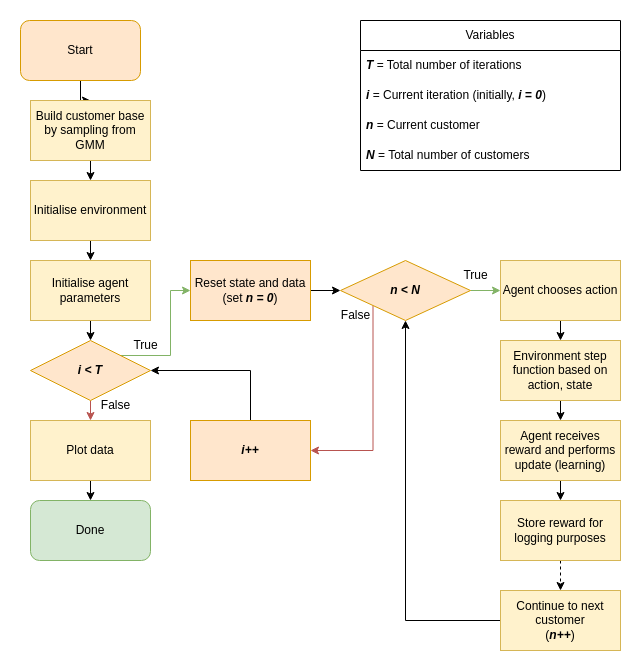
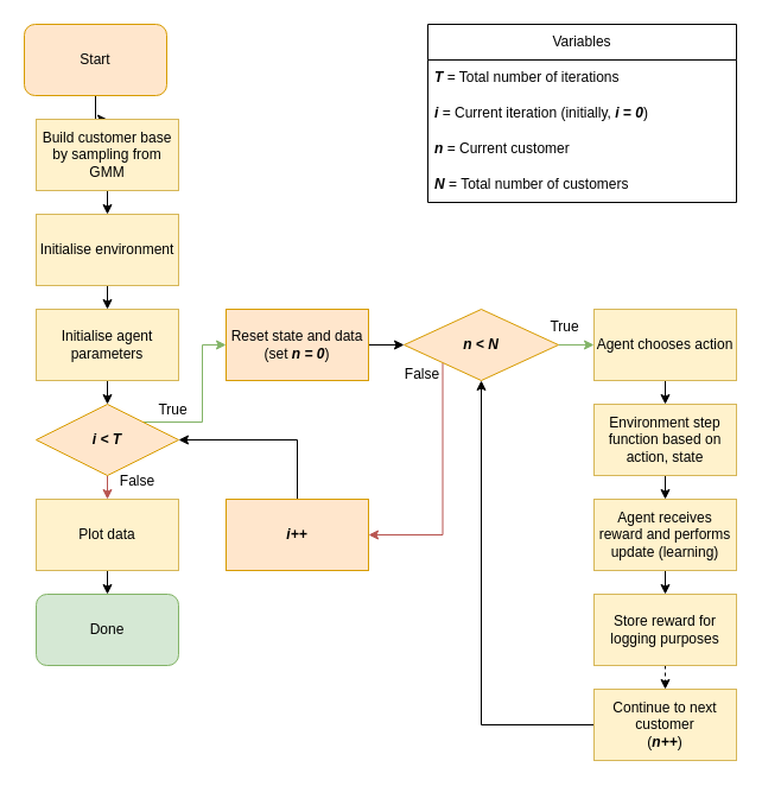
  <mxCell id="0" />
  <mxCell id="1" parent="0" />
  <mxCell id="2" style="edgeStyle=orthogonalEdgeStyle;rounded=0;orthogonalLoop=1;jettySize=auto;html=1;exitX=0.5;exitY=1;exitDx=0;exitDy=0;" parent="1" source="3" target="5" edge="1"><mxGeometry relative="1" as="geometry" /></mxCell>
  <mxCell id="3" value="Start" style="rounded=1;whiteSpace=wrap;html=1;fillColor=#ffe6cc;strokeColor=#d79b00;" parent="1" vertex="1"><mxGeometry x="20" y="20" width="120" height="60" as="geometry" /></mxCell>
  <mxCell id="4" style="edgeStyle=orthogonalEdgeStyle;rounded=0;orthogonalLoop=1;jettySize=auto;html=1;exitX=0.5;exitY=1;exitDx=0;exitDy=0;entryX=0.5;entryY=0;entryDx=0;entryDy=0;" parent="1" source="5" target="9" edge="1"><mxGeometry relative="1" as="geometry" /></mxCell>
  <mxCell id="5" value="Build customer base by sampling from GMM" style="rounded=0;whiteSpace=wrap;html=1;fillColor=#fff2cc;strokeColor=#d6b656;" parent="1" vertex="1"><mxGeometry x="30" y="100" width="120" height="60" as="geometry" /></mxCell>
  <mxCell id="6" style="edgeStyle=orthogonalEdgeStyle;rounded=0;orthogonalLoop=1;jettySize=auto;html=1;exitX=0.5;exitY=1;exitDx=0;exitDy=0;entryX=0.5;entryY=0;entryDx=0;entryDy=0;" parent="1" source="7" target="12" edge="1"><mxGeometry relative="1" as="geometry" /></mxCell>
  <mxCell id="7" value="Initialise agent parameters" style="rounded=0;whiteSpace=wrap;html=1;fillColor=#fff2cc;strokeColor=#d6b656;" parent="1" vertex="1"><mxGeometry x="30" y="260" width="120" height="60" as="geometry" /></mxCell>
  <mxCell id="8" style="edgeStyle=orthogonalEdgeStyle;rounded=0;orthogonalLoop=1;jettySize=auto;html=1;exitX=0.5;exitY=1;exitDx=0;exitDy=0;entryX=0.5;entryY=0;entryDx=0;entryDy=0;" parent="1" source="9" target="7" edge="1"><mxGeometry relative="1" as="geometry" /></mxCell>
  <mxCell id="9" value="Initialise environment" style="rounded=0;whiteSpace=wrap;html=1;fillColor=#fff2cc;strokeColor=#d6b656;" parent="1" vertex="1"><mxGeometry x="30" y="180" width="120" height="60" as="geometry" /></mxCell>
  <mxCell id="10" style="edgeStyle=orthogonalEdgeStyle;rounded=0;orthogonalLoop=1;jettySize=auto;html=1;exitX=0.5;exitY=1;exitDx=0;exitDy=0;entryX=0.5;entryY=0;entryDx=0;entryDy=0;fillColor=#f8cecc;strokeColor=#b85450;" parent="1" source="12" target="19" edge="1"><mxGeometry relative="1" as="geometry" /></mxCell>
  <mxCell id="11" style="edgeStyle=orthogonalEdgeStyle;rounded=0;orthogonalLoop=1;jettySize=auto;html=1;exitX=1;exitY=0;exitDx=0;exitDy=0;entryX=0;entryY=0.5;entryDx=0;entryDy=0;fillColor=#d5e8d4;strokeColor=#82b366;" parent="1" source="12" target="23" edge="1"><mxGeometry relative="1" as="geometry" /></mxCell>
  <mxCell id="12" value="&lt;b&gt;&lt;i&gt;i &amp;lt; T&lt;/i&gt;&lt;/b&gt;" style="rhombus;whiteSpace=wrap;html=1;fillColor=#ffe6cc;strokeColor=#d79b00;" parent="1" vertex="1"><mxGeometry x="30" y="340" width="120" height="60" as="geometry" /></mxCell>
  <mxCell id="13" value="Variables" style="swimlane;fontStyle=0;childLayout=stackLayout;horizontal=1;startSize=30;horizontalStack=0;resizeParent=1;resizeParentMax=0;resizeLast=0;collapsible=1;marginBottom=0;whiteSpace=wrap;html=1;" parent="1" vertex="1"><mxGeometry x="360" y="20" width="260" height="150" as="geometry"><mxRectangle x="240" y="60" width="90" height="30" as="alternateBounds" /></mxGeometry></mxCell>
  <mxCell id="14" value="&lt;i&gt;&lt;b&gt;T&lt;/b&gt;&lt;/i&gt; = Total number of iterations" style="text;strokeColor=none;fillColor=none;align=left;verticalAlign=middle;spacingLeft=4;spacingRight=4;overflow=hidden;points=[[0,0.5],[1,0.5]];portConstraint=eastwest;rotatable=0;whiteSpace=wrap;html=1;" parent="13" vertex="1"><mxGeometry y="30" width="260" height="30" as="geometry" /></mxCell>
  <mxCell id="15" value="&lt;b&gt;&lt;i&gt;i&lt;/i&gt;&lt;/b&gt; = Current iteration (initially, &lt;i&gt;&lt;b&gt;i = 0&lt;/b&gt;&lt;/i&gt;)" style="text;strokeColor=none;fillColor=none;align=left;verticalAlign=middle;spacingLeft=4;spacingRight=4;overflow=hidden;points=[[0,0.5],[1,0.5]];portConstraint=eastwest;rotatable=0;whiteSpace=wrap;html=1;" parent="13" vertex="1"><mxGeometry y="60" width="260" height="30" as="geometry" /></mxCell>
  <mxCell id="16" value="&lt;b&gt;&lt;i&gt;n&lt;/i&gt;&lt;/b&gt; = Current customer" style="text;strokeColor=none;fillColor=none;align=left;verticalAlign=middle;spacingLeft=4;spacingRight=4;overflow=hidden;points=[[0,0.5],[1,0.5]];portConstraint=eastwest;rotatable=0;whiteSpace=wrap;html=1;" parent="13" vertex="1"><mxGeometry y="90" width="260" height="30" as="geometry" /></mxCell>
  <mxCell id="17" value="&lt;b&gt;&lt;i&gt;N&lt;/i&gt;&lt;/b&gt; = Total number of customers" style="text;strokeColor=none;fillColor=none;align=left;verticalAlign=middle;spacingLeft=4;spacingRight=4;overflow=hidden;points=[[0,0.5],[1,0.5]];portConstraint=eastwest;rotatable=0;whiteSpace=wrap;html=1;" parent="13" vertex="1"><mxGeometry y="120" width="260" height="30" as="geometry" /></mxCell>
  <mxCell id="18" style="edgeStyle=orthogonalEdgeStyle;rounded=0;orthogonalLoop=1;jettySize=auto;html=1;exitX=0.5;exitY=1;exitDx=0;exitDy=0;entryX=0.5;entryY=0;entryDx=0;entryDy=0;" parent="1" source="19" target="20" edge="1"><mxGeometry relative="1" as="geometry" /></mxCell>
  <mxCell id="19" value="Plot data" style="rounded=0;whiteSpace=wrap;html=1;fillColor=#fff2cc;strokeColor=#d6b656;" parent="1" vertex="1"><mxGeometry x="30" y="420" width="120" height="60" as="geometry" /></mxCell>
  <mxCell id="20" value="Done" style="rounded=1;whiteSpace=wrap;html=1;fillColor=#d5e8d4;strokeColor=#82b366;" parent="1" vertex="1"><mxGeometry x="30" y="500" width="120" height="60" as="geometry" /></mxCell>
  <mxCell id="21" value="False" style="text;html=1;align=center;verticalAlign=middle;resizable=0;points=[];autosize=1;strokeColor=none;fillColor=none;" parent="1" vertex="1"><mxGeometry x="90" y="390" width="50" height="30" as="geometry" /></mxCell>
  <mxCell id="22" style="edgeStyle=orthogonalEdgeStyle;rounded=0;orthogonalLoop=1;jettySize=auto;html=1;exitX=1;exitY=0.5;exitDx=0;exitDy=0;entryX=0;entryY=0.5;entryDx=0;entryDy=0;" parent="1" source="23" target="27" edge="1"><mxGeometry relative="1" as="geometry" /></mxCell>
  <mxCell id="23" value="Reset state and data&lt;br&gt;(set &lt;i style=&quot;font-weight: bold;&quot;&gt;n = 0&lt;/i&gt;)" style="rounded=0;whiteSpace=wrap;html=1;fillColor=#ffe6cc;strokeColor=#d79b00;" parent="1" vertex="1"><mxGeometry x="190" y="260" width="120" height="60" as="geometry" /></mxCell>
  <mxCell id="24" value="True" style="text;html=1;align=center;verticalAlign=middle;resizable=0;points=[];autosize=1;strokeColor=none;fillColor=none;" parent="1" vertex="1"><mxGeometry x="120" y="330" width="50" height="30" as="geometry" /></mxCell>
  <mxCell id="25" style="edgeStyle=orthogonalEdgeStyle;rounded=0;orthogonalLoop=1;jettySize=auto;html=1;exitX=1;exitY=0.5;exitDx=0;exitDy=0;entryX=0;entryY=0.5;entryDx=0;entryDy=0;fillColor=#d5e8d4;strokeColor=#82b366;" parent="1" source="27" target="29" edge="1"><mxGeometry relative="1" as="geometry" /></mxCell>
  <mxCell id="26" style="edgeStyle=orthogonalEdgeStyle;rounded=0;orthogonalLoop=1;jettySize=auto;html=1;exitX=0;exitY=1;exitDx=0;exitDy=0;entryX=1;entryY=0.5;entryDx=0;entryDy=0;fillColor=#f8cecc;strokeColor=#b85450;" parent="1" source="27" target="39" edge="1"><mxGeometry relative="1" as="geometry"><Array as="points"><mxPoint x="373" y="450" /></Array></mxGeometry></mxCell>
  <mxCell id="27" value="&lt;b&gt;&lt;i&gt;n &amp;lt; N&lt;/i&gt;&lt;/b&gt;" style="rhombus;whiteSpace=wrap;html=1;fillColor=#ffe6cc;strokeColor=#d79b00;" parent="1" vertex="1"><mxGeometry x="340" y="260" width="130" height="60" as="geometry" /></mxCell>
  <mxCell id="28" style="edgeStyle=orthogonalEdgeStyle;rounded=0;orthogonalLoop=1;jettySize=auto;html=1;exitX=0.5;exitY=1;exitDx=0;exitDy=0;entryX=0.5;entryY=0;entryDx=0;entryDy=0;" parent="1" source="29" target="31" edge="1"><mxGeometry relative="1" as="geometry" /></mxCell>
  <mxCell id="29" value="Agent chooses action" style="rounded=0;whiteSpace=wrap;html=1;fillColor=#fff2cc;strokeColor=#d6b656;" parent="1" vertex="1"><mxGeometry x="500" y="260" width="120" height="60" as="geometry" /></mxCell>
  <mxCell id="30" style="edgeStyle=orthogonalEdgeStyle;rounded=0;orthogonalLoop=1;jettySize=auto;html=1;exitX=0.5;exitY=1;exitDx=0;exitDy=0;entryX=0.5;entryY=0;entryDx=0;entryDy=0;" parent="1" source="31" target="33" edge="1"><mxGeometry relative="1" as="geometry" /></mxCell>
  <mxCell id="31" value="Environment step function based on action, state" style="rounded=0;whiteSpace=wrap;html=1;fillColor=#fff2cc;strokeColor=#d6b656;" parent="1" vertex="1"><mxGeometry x="500" y="340" width="120" height="60" as="geometry" /></mxCell>
  <mxCell id="32" style="edgeStyle=orthogonalEdgeStyle;rounded=0;orthogonalLoop=1;jettySize=auto;html=1;exitX=0.5;exitY=1;exitDx=0;exitDy=0;entryX=0.5;entryY=0;entryDx=0;entryDy=0;" parent="1" source="33" target="35" edge="1"><mxGeometry relative="1" as="geometry" /></mxCell>
  <mxCell id="33" value="Agent receives reward and performs update (learning)" style="rounded=0;whiteSpace=wrap;html=1;fillColor=#fff2cc;strokeColor=#d6b656;" parent="1" vertex="1"><mxGeometry x="500" y="420" width="120" height="60" as="geometry" /></mxCell>
  <mxCell id="34" style="edgeStyle=orthogonalEdgeStyle;rounded=0;orthogonalLoop=1;jettySize=auto;html=1;exitX=0.5;exitY=1;exitDx=0;exitDy=0;entryX=0.5;entryY=0;entryDx=0;entryDy=0;dashed=1;" parent="1" source="35" target="37" edge="1"><mxGeometry relative="1" as="geometry" /></mxCell>
  <mxCell id="35" value="Store reward for logging purposes" style="rounded=0;whiteSpace=wrap;html=1;fillColor=#fff2cc;strokeColor=#d6b656;" parent="1" vertex="1"><mxGeometry x="500" y="500" width="120" height="60" as="geometry" /></mxCell>
  <mxCell id="36" style="edgeStyle=orthogonalEdgeStyle;rounded=0;orthogonalLoop=1;jettySize=auto;html=1;exitX=0;exitY=0.5;exitDx=0;exitDy=0;entryX=0.5;entryY=1;entryDx=0;entryDy=0;" parent="1" source="37" target="27" edge="1"><mxGeometry relative="1" as="geometry" /></mxCell>
- <mxCell id="37" value="Continue to next customer&lt;br&gt;(&lt;b&gt;&lt;i&gt;n++&lt;/i&gt;&lt;/b&gt;)" style="rounded=0;whiteSpace=wrap;html=1;fillColor=#fff2cc;strokeColor=#d6b656;" parent="1" vertex="1"><mxGeometry x="500" y="590" width="120" height="60" as="geometry" /></mxCell>
+ <mxCell id="37" value="Continue to next customer&lt;br&gt;(&lt;b&gt;&lt;i&gt;n++&lt;/i&gt;&lt;/b&gt;)" style="rounded=0;whiteSpace=wrap;html=1;fillColor=#fff2cc;strokeColor=#d6b656;" parent="1" vertex="1"><mxGeometry x="500" y="580" width="120" height="60" as="geometry" /></mxCell>
  <mxCell id="38" style="edgeStyle=orthogonalEdgeStyle;rounded=0;orthogonalLoop=1;jettySize=auto;html=1;exitX=0.5;exitY=0;exitDx=0;exitDy=0;entryX=1;entryY=0.5;entryDx=0;entryDy=0;" parent="1" source="39" target="12" edge="1"><mxGeometry relative="1" as="geometry" /></mxCell>
  <mxCell id="39" value="&lt;b&gt;&lt;i&gt;i++&lt;/i&gt;&lt;/b&gt;" style="rounded=0;whiteSpace=wrap;html=1;fillColor=#ffe6cc;strokeColor=#d79b00;" parent="1" vertex="1"><mxGeometry x="190" y="420" width="120" height="60" as="geometry" /></mxCell>
  <mxCell id="40" value="True" style="text;html=1;align=center;verticalAlign=middle;resizable=0;points=[];autosize=1;strokeColor=none;fillColor=none;" parent="1" vertex="1"><mxGeometry x="450" y="260" width="50" height="30" as="geometry" /></mxCell>
  <mxCell id="41" value="False" style="text;html=1;align=center;verticalAlign=middle;resizable=0;points=[];autosize=1;strokeColor=none;fillColor=none;" parent="1" vertex="1"><mxGeometry x="330" y="300" width="50" height="30" as="geometry" /></mxCell>
